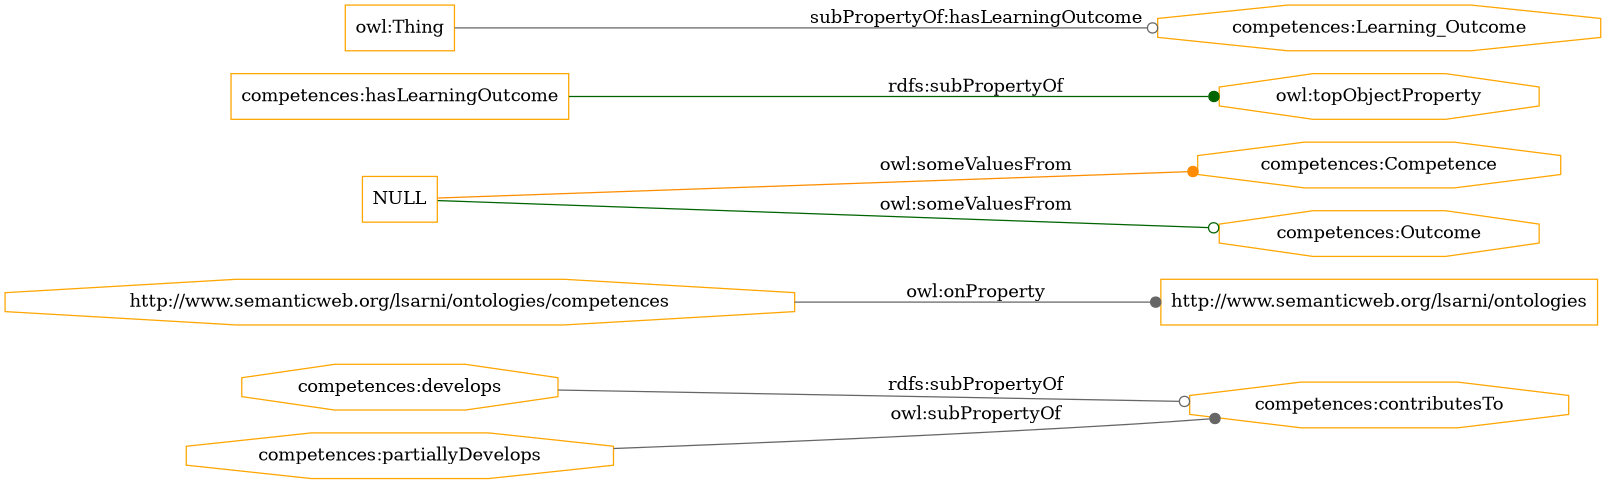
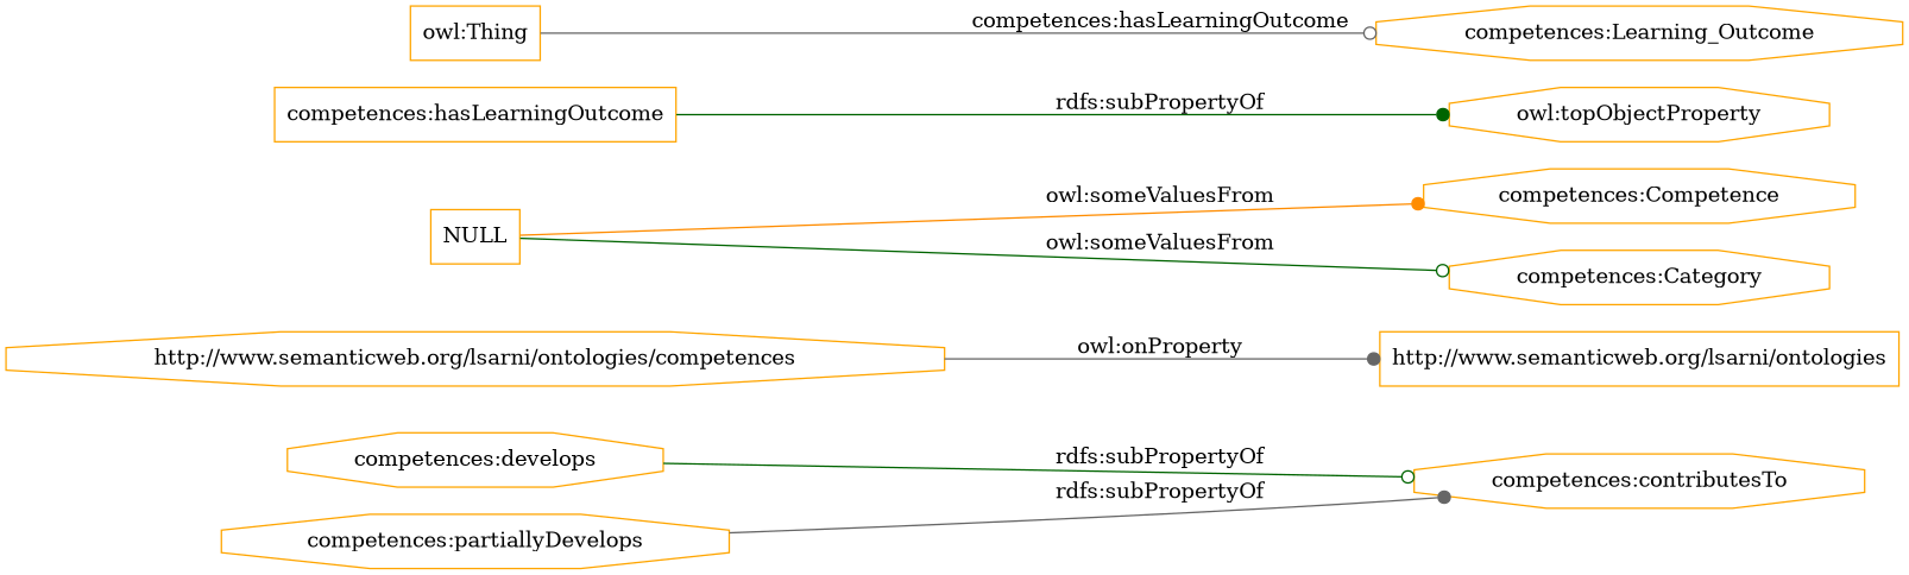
  digraph {
    rankdir=LR
    node [color=orange shape=octagon]
    edge [arrowhead=dot color=darkgreen]
    "competences:develops"
    "competences:contributesTo"
    "competences:partiallyDevelops"
    "http://www.semanticweb.org/lsarni/ontologies" [shape=box]
    "http://www.semanticweb.org/lsarni/ontologies/competences"
    NULL [shape=box]
    "competences:Competence"
-   "competences:Category" [label="competences:Outcome"]
+   "competences:Category"
    "competences:hasLearningOutcome" [shape=box]
    "owl:topObjectProperty"
    "owl:Thing" [shape=box]
    "competences:Learning_Outcome"
-   "competences:develops" -> "competences:contributesTo" [arrowhead=odot color=gray40 label="rdfs:subPropertyOf"]
-   "competences:partiallyDevelops" -> "competences:contributesTo" [color=gray40 label="owl:subPropertyOf"]
+   "competences:develops" -> "competences:contributesTo" [arrowhead=odot label="rdfs:subPropertyOf"]
+   "competences:partiallyDevelops" -> "competences:contributesTo" [color=gray40 label="rdfs:subPropertyOf"]
    "http://www.semanticweb.org/lsarni/ontologies/competences" -> "http://www.semanticweb.org/lsarni/ontologies" [color=gray40 label="owl:onProperty"]
    NULL -> "competences:Competence" [color=darkorange label="owl:someValuesFrom"]
    NULL -> "competences:Category" [arrowhead=odot label="owl:someValuesFrom"]
    "competences:hasLearningOutcome" -> "owl:topObjectProperty" [label="rdfs:subPropertyOf"]
-   "owl:Thing" -> "competences:Learning_Outcome" [arrowhead=odot color=gray40 label="subPropertyOf:hasLearningOutcome"]
+   "owl:Thing" -> "competences:Learning_Outcome" [arrowhead=odot color=gray40 label="competences:hasLearningOutcome"]
  }
